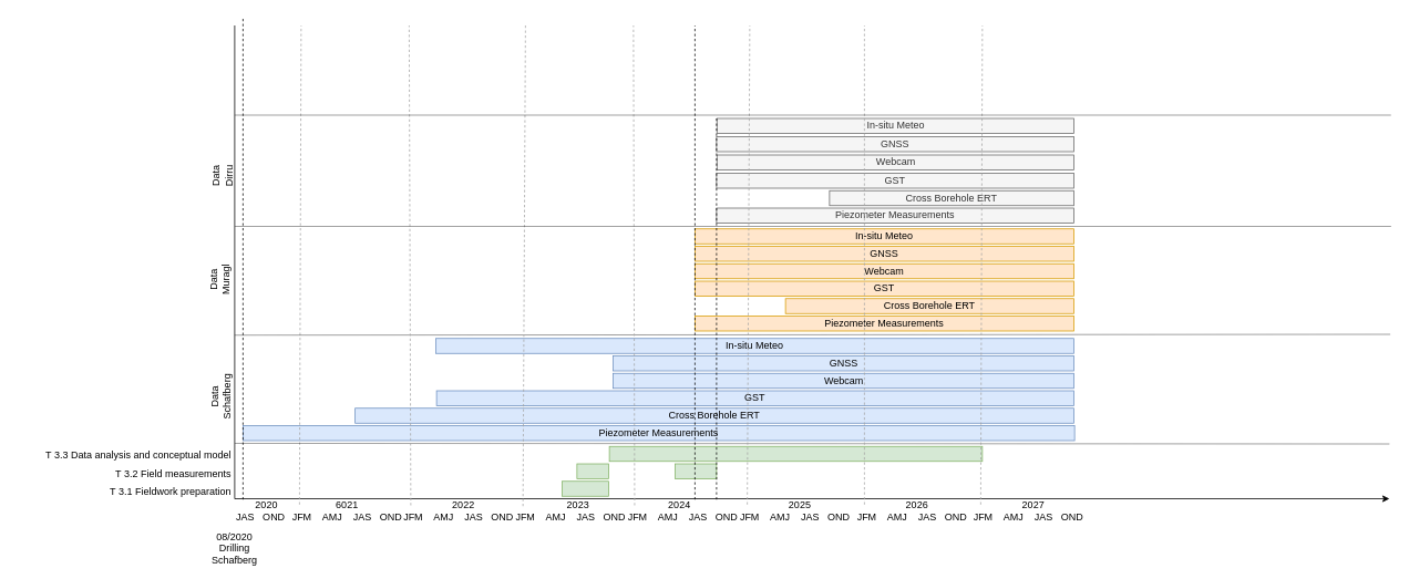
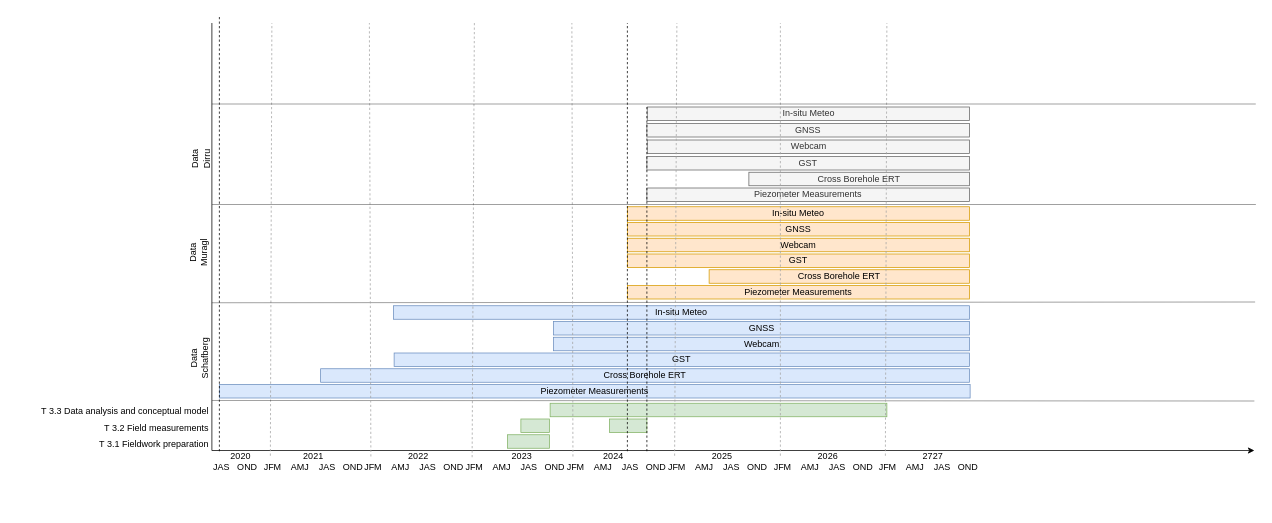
  <mxCell id="0" />
  <mxCell id="1" parent="0" />
  <mxCell id="2" value="Webcam" style="html=1;whiteSpace=wrap;fillColor=#ffe6cc;strokeColor=#d79b00;" parent="1" vertex="1"><mxGeometry x="836" y="317" width="456" height="18" as="geometry" /></mxCell>
  <mxCell id="3" value="GNSS" style="html=1;whiteSpace=wrap;fillColor=#ffe6cc;strokeColor=#d79b00;" parent="1" vertex="1"><mxGeometry x="836" y="296" width="456" height="18" as="geometry" /></mxCell>
  <mxCell id="4" value="In-situ Meteo" style="html=1;whiteSpace=wrap;fillColor=#ffe6cc;strokeColor=#d79b00;" parent="1" vertex="1"><mxGeometry x="836" y="275" width="456" height="18" as="geometry" /></mxCell>
  <mxCell id="5" value="Piezometer Measurements" style="html=1;whiteSpace=wrap;fillColor=#ffe6cc;strokeColor=#d79b00;" parent="1" vertex="1"><mxGeometry x="836" y="380" width="456" height="18" as="geometry" /></mxCell>
  <mxCell id="6" value="Cross Borehole ERT" style="html=1;whiteSpace=wrap;fillColor=#ffe6cc;strokeColor=#d79b00;" parent="1" vertex="1"><mxGeometry x="945" y="359" width="347" height="18" as="geometry" /></mxCell>
  <mxCell id="7" value="GST" style="html=1;whiteSpace=wrap;fillColor=#ffe6cc;strokeColor=#d79b00;" parent="1" vertex="1"><mxGeometry x="836" y="338" width="456" height="18" as="geometry" /></mxCell>
  <mxCell id="8" value="Webcam" style="html=1;whiteSpace=wrap;fillColor=#f5f5f5;strokeColor=#666666;fontColor=#333333;" parent="1" vertex="1"><mxGeometry x="862.5" y="186" width="429.5" height="18" as="geometry" /></mxCell>
  <mxCell id="9" value="GNSS" style="html=1;whiteSpace=wrap;fillColor=#f5f5f5;strokeColor=#666666;fontColor=#333333;" parent="1" vertex="1"><mxGeometry x="862" y="164" width="430" height="18" as="geometry" /></mxCell>
  <mxCell id="10" value="In-situ Meteo" style="html=1;whiteSpace=wrap;fillColor=#f5f5f5;strokeColor=#666666;fontColor=#333333;" parent="1" vertex="1"><mxGeometry x="862.5" y="142" width="429.5" height="18" as="geometry" /></mxCell>
  <mxCell id="11" value="Piezometer Measurements" style="html=1;whiteSpace=wrap;fillColor=#f5f5f5;strokeColor=#666666;fontColor=#333333;" parent="1" vertex="1"><mxGeometry x="862" y="250" width="430" height="18" as="geometry" /></mxCell>
  <mxCell id="12" value="Cross Borehole ERT" style="html=1;whiteSpace=wrap;fillColor=#f5f5f5;strokeColor=#666666;fontColor=#333333;" parent="1" vertex="1"><mxGeometry x="998" y="229" width="294" height="18" as="geometry" /></mxCell>
  <mxCell id="13" value="GST" style="html=1;whiteSpace=wrap;fillColor=#f5f5f5;strokeColor=#666666;fontColor=#333333;" parent="1" vertex="1"><mxGeometry x="862" y="208" width="430" height="18" as="geometry" /></mxCell>
  <mxCell id="14" value="Webcam" style="html=1;whiteSpace=wrap;fillColor=#dae8fc;strokeColor=#6c8ebf;" parent="1" vertex="1"><mxGeometry x="737.5" y="449" width="554.5" height="18" as="geometry" /></mxCell>
  <mxCell id="15" value="GNSS" style="html=1;whiteSpace=wrap;fillColor=#dae8fc;strokeColor=#6c8ebf;" parent="1" vertex="1"><mxGeometry x="737.5" y="428" width="554.5" height="18" as="geometry" /></mxCell>
  <mxCell id="16" value="In-situ Meteo" style="html=1;whiteSpace=wrap;fillColor=#dae8fc;strokeColor=#6c8ebf;" parent="1" vertex="1"><mxGeometry x="524" y="407" width="768" height="18" as="geometry" /></mxCell>
  <mxCell id="17" value="Piezometer Measurements" style="html=1;whiteSpace=wrap;fillColor=#dae8fc;strokeColor=#6c8ebf;" parent="1" vertex="1"><mxGeometry x="292" y="512" width="1001" height="18" as="geometry" /></mxCell>
  <mxCell id="18" value="Cross Borehole ERT" style="html=1;whiteSpace=wrap;fillColor=#dae8fc;strokeColor=#6c8ebf;" parent="1" vertex="1"><mxGeometry x="427" y="491" width="865" height="18" as="geometry" /></mxCell>
  <mxCell id="19" value="GST" style="html=1;whiteSpace=wrap;fillColor=#dae8fc;strokeColor=#6c8ebf;" parent="1" vertex="1"><mxGeometry x="525" y="470" width="767" height="18" as="geometry" /></mxCell>
  <mxCell id="20" value="" style="html=1;whiteSpace=wrap;fillColor=#d5e8d4;strokeColor=#82b366;" parent="1" vertex="1"><mxGeometry x="733" y="537" width="449" height="18" as="geometry" /></mxCell>
  <mxCell id="21" value="" style="endArrow=classic;html=1;rounded=0;" parent="1" edge="1"><mxGeometry width="50" height="50" relative="1" as="geometry"><mxPoint x="282" y="600" as="sourcePoint" /><mxPoint x="1672" y="600" as="targetPoint" /></mxGeometry></mxCell>
  <mxCell id="22" value="" style="html=1;whiteSpace=wrap;fillColor=#d5e8d4;strokeColor=#82b366;" parent="1" vertex="1"><mxGeometry x="694" y="558" width="38" height="18" as="geometry" /></mxCell>
  <mxCell id="23" value="" style="line;strokeWidth=1;html=1;direction=south;" parent="1" vertex="1"><mxGeometry x="277" y="30" width="10" height="570" as="geometry" /></mxCell>
  <mxCell id="24" value="" style="endArrow=none;dashed=1;html=1;rounded=0;" parent="1" edge="1"><mxGeometry width="50" height="50" relative="1" as="geometry"><mxPoint x="292" y="601" as="sourcePoint" /><mxPoint x="292" y="20" as="targetPoint" /></mxGeometry></mxCell>
- <mxCell id="25" value="&lt;div&gt;08/2020&lt;/div&gt;&lt;div&gt;Drilling Schafberg&lt;br&gt;&lt;/div&gt;" style="text;html=1;strokeColor=none;fillColor=none;align=center;verticalAlign=middle;whiteSpace=wrap;rounded=0;" parent="1" vertex="1"><mxGeometry x="252" y="645" width="60" height="30" as="geometry" /></mxCell>
  <mxCell id="26" value="" style="endArrow=none;dashed=1;html=1;rounded=0;strokeColor=#A3A3A3;" parent="1" edge="1"><mxGeometry width="50" height="50" relative="1" as="geometry"><mxPoint x="360" y="607" as="sourcePoint" /><mxPoint x="362" y="30" as="targetPoint" /></mxGeometry></mxCell>
  <mxCell id="27" value="" style="endArrow=none;html=1;rounded=0;exitX=0.554;exitY=0.271;exitDx=0;exitDy=0;exitPerimeter=0;strokeWidth=0.5;" parent="1" edge="1"><mxGeometry width="50" height="50" relative="1" as="geometry"><mxPoint x="282.29" y="533.3" as="sourcePoint" /><mxPoint x="1672" y="534" as="targetPoint" /></mxGeometry></mxCell>
  <mxCell id="28" value="" style="endArrow=none;html=1;rounded=0;exitX=0.554;exitY=0.271;exitDx=0;exitDy=0;exitPerimeter=0;strokeWidth=0.5;" parent="1" edge="1"><mxGeometry width="50" height="50" relative="1" as="geometry"><mxPoint x="282" y="403" as="sourcePoint" /><mxPoint x="1673" y="402" as="targetPoint" /></mxGeometry></mxCell>
  <mxCell id="29" value="&lt;div&gt;Data Schafberg&lt;/div&gt;" style="text;html=1;strokeColor=none;fillColor=none;align=center;verticalAlign=middle;whiteSpace=wrap;rounded=0;rotation=270;" parent="1" vertex="1"><mxGeometry x="235" y="462" width="60" height="30" as="geometry" /></mxCell>
  <mxCell id="30" value="JAS &amp;nbsp; OND" style="text;html=1;align=center;verticalAlign=middle;resizable=0;points=[];autosize=1;strokeColor=none;fillColor=none;" parent="1" vertex="1"><mxGeometry x="273" y="607" width="80" height="30" as="geometry" /></mxCell>
  <mxCell id="31" value="JFM&amp;nbsp;&amp;nbsp;&amp;nbsp; AMJ &amp;nbsp;&amp;nbsp; JAS &amp;nbsp; OND" style="text;html=1;align=center;verticalAlign=middle;resizable=0;points=[];autosize=1;strokeColor=none;fillColor=none;" parent="1" vertex="1"><mxGeometry x="342" y="607" width="150" height="30" as="geometry" /></mxCell>
  <mxCell id="32" value="JFM&amp;nbsp;&amp;nbsp;&amp;nbsp; AMJ &amp;nbsp;&amp;nbsp; JAS &amp;nbsp; OND" style="text;html=1;align=center;verticalAlign=middle;resizable=0;points=[];autosize=1;strokeColor=none;fillColor=none;" parent="1" vertex="1"><mxGeometry x="476" y="607" width="150" height="30" as="geometry" /></mxCell>
  <mxCell id="33" value="JFM&amp;nbsp;&amp;nbsp;&amp;nbsp; AMJ &amp;nbsp;&amp;nbsp; JAS &amp;nbsp; OND" style="text;html=1;align=center;verticalAlign=middle;resizable=0;points=[];autosize=1;strokeColor=none;fillColor=none;" parent="1" vertex="1"><mxGeometry x="611" y="607" width="150" height="30" as="geometry" /></mxCell>
  <mxCell id="34" value="" style="endArrow=none;dashed=1;html=1;rounded=0;strokeColor=#A3A3A3;" parent="1" edge="1"><mxGeometry width="50" height="50" relative="1" as="geometry"><mxPoint x="494" y="608" as="sourcePoint" /><mxPoint x="492" y="30" as="targetPoint" /></mxGeometry></mxCell>
  <mxCell id="35" value="" style="endArrow=none;dashed=1;html=1;rounded=0;strokeColor=#A3A3A3;" parent="1" edge="1"><mxGeometry width="50" height="50" relative="1" as="geometry"><mxPoint x="629" y="609" as="sourcePoint" /><mxPoint x="632" y="30" as="targetPoint" /></mxGeometry></mxCell>
  <mxCell id="36" value="JFM&amp;nbsp;&amp;nbsp;&amp;nbsp; AMJ &amp;nbsp;&amp;nbsp; JAS &amp;nbsp; OND" style="text;html=1;align=center;verticalAlign=middle;resizable=0;points=[];autosize=1;strokeColor=none;fillColor=none;" parent="1" vertex="1"><mxGeometry x="746" y="607" width="150" height="30" as="geometry" /></mxCell>
  <mxCell id="37" value="2020" style="text;html=1;align=center;verticalAlign=middle;resizable=0;points=[];autosize=1;strokeColor=none;fillColor=none;" parent="1" vertex="1"><mxGeometry x="295" y="593" width="50" height="30" as="geometry" /></mxCell>
- <mxCell id="38" value="6021" style="text;html=1;align=center;verticalAlign=middle;resizable=0;points=[];autosize=1;strokeColor=none;fillColor=none;" parent="1" vertex="1"><mxGeometry x="392" y="593" width="50" height="30" as="geometry" /></mxCell>
+ <mxCell id="38" value="2021" style="text;html=1;align=center;verticalAlign=middle;resizable=0;points=[];autosize=1;strokeColor=none;fillColor=none;" parent="1" vertex="1"><mxGeometry x="392" y="593" width="50" height="30" as="geometry" /></mxCell>
  <mxCell id="39" value="2022" style="text;html=1;align=center;verticalAlign=middle;resizable=0;points=[];autosize=1;strokeColor=none;fillColor=none;" parent="1" vertex="1"><mxGeometry x="532" y="593" width="50" height="30" as="geometry" /></mxCell>
  <mxCell id="40" value="2023" style="text;html=1;align=center;verticalAlign=middle;resizable=0;points=[];autosize=1;strokeColor=none;fillColor=none;" parent="1" vertex="1"><mxGeometry x="670" y="593" width="50" height="30" as="geometry" /></mxCell>
  <mxCell id="41" value="2024" style="text;html=1;align=center;verticalAlign=middle;resizable=0;points=[];autosize=1;strokeColor=none;fillColor=none;" parent="1" vertex="1"><mxGeometry x="792" y="593" width="50" height="30" as="geometry" /></mxCell>
  <mxCell id="42" value="2025" style="text;html=1;align=center;verticalAlign=middle;resizable=0;points=[];autosize=1;strokeColor=none;fillColor=none;" parent="1" vertex="1"><mxGeometry x="937" y="593" width="50" height="30" as="geometry" /></mxCell>
  <mxCell id="43" value="JFM&amp;nbsp;&amp;nbsp;&amp;nbsp; AMJ &amp;nbsp;&amp;nbsp; JAS &amp;nbsp; OND" style="text;html=1;align=center;verticalAlign=middle;resizable=0;points=[];autosize=1;strokeColor=none;fillColor=none;" parent="1" vertex="1"><mxGeometry x="881" y="607" width="150" height="30" as="geometry" /></mxCell>
  <mxCell id="44" value="" style="endArrow=none;dashed=1;html=1;rounded=0;strokeColor=#A3A3A3;" parent="1" edge="1"><mxGeometry width="50" height="50" relative="1" as="geometry"><mxPoint x="899" y="607" as="sourcePoint" /><mxPoint x="902" y="30" as="targetPoint" /></mxGeometry></mxCell>
  <mxCell id="45" value="T 3.1 Fieldwork preparation" style="text;whiteSpace=wrap;html=1;align=right;" parent="1" vertex="1"><mxGeometry x="100" y="578" width="180" height="40" as="geometry" /></mxCell>
  <mxCell id="46" value="" style="html=1;whiteSpace=wrap;fillColor=#d5e8d4;strokeColor=#82b366;" parent="1" vertex="1"><mxGeometry x="812" y="558" width="50" height="18" as="geometry" /></mxCell>
  <mxCell id="47" value="T 3.3 Data analysis and conceptual model" style="text;whiteSpace=wrap;html=1;align=right;" parent="1" vertex="1"><mxGeometry x="20" y="534" width="260" height="40" as="geometry" /></mxCell>
  <mxCell id="48" value="T 3.2 Field measurements" style="text;whiteSpace=wrap;html=1;align=right;" parent="1" vertex="1"><mxGeometry x="100" y="557" width="180" height="35" as="geometry" /></mxCell>
  <mxCell id="49" value="" style="html=1;whiteSpace=wrap;fillColor=#d5e8d4;strokeColor=#82b366;" parent="1" vertex="1"><mxGeometry x="676" y="579" width="56" height="18" as="geometry" /></mxCell>
  <mxCell id="50" value="" style="endArrow=none;dashed=1;html=1;rounded=0;" parent="1" edge="1"><mxGeometry width="50" height="50" relative="1" as="geometry"><mxPoint x="836" y="601" as="sourcePoint" /><mxPoint x="836" y="30" as="targetPoint" /></mxGeometry></mxCell>
  <mxCell id="51" value="" style="endArrow=none;dashed=1;html=1;rounded=0;strokeColor=#A3A3A3;" parent="1" edge="1"><mxGeometry width="50" height="50" relative="1" as="geometry"><mxPoint x="763.41" y="608" as="sourcePoint" /><mxPoint x="762" y="30" as="targetPoint" /></mxGeometry></mxCell>
  <mxCell id="52" value="2026" style="text;html=1;align=center;verticalAlign=middle;resizable=0;points=[];autosize=1;strokeColor=none;fillColor=none;" parent="1" vertex="1"><mxGeometry x="1078" y="593" width="50" height="30" as="geometry" /></mxCell>
  <mxCell id="53" value="JFM&amp;nbsp;&amp;nbsp;&amp;nbsp; AMJ &amp;nbsp;&amp;nbsp; JAS &amp;nbsp; OND" style="text;html=1;align=center;verticalAlign=middle;resizable=0;points=[];autosize=1;strokeColor=none;fillColor=none;" parent="1" vertex="1"><mxGeometry x="1022" y="607" width="150" height="30" as="geometry" /></mxCell>
  <mxCell id="54" value="" style="endArrow=none;dashed=1;html=1;rounded=0;strokeColor=#A3A3A3;" parent="1" edge="1"><mxGeometry width="50" height="50" relative="1" as="geometry"><mxPoint x="1040" y="607" as="sourcePoint" /><mxPoint x="1040" y="30" as="targetPoint" /></mxGeometry></mxCell>
- <mxCell id="55" value="2027" style="text;html=1;align=center;verticalAlign=middle;resizable=0;points=[];autosize=1;strokeColor=none;fillColor=none;" parent="1" vertex="1"><mxGeometry x="1218" y="593" width="50" height="30" as="geometry" /></mxCell>
+ <mxCell id="55" value="2727" style="text;html=1;align=center;verticalAlign=middle;resizable=0;points=[];autosize=1;strokeColor=none;fillColor=none;" parent="1" vertex="1"><mxGeometry x="1218" y="593" width="50" height="30" as="geometry" /></mxCell>
  <mxCell id="56" value="JFM&amp;nbsp;&amp;nbsp;&amp;nbsp; AMJ &amp;nbsp;&amp;nbsp; JAS &amp;nbsp; OND" style="text;html=1;align=center;verticalAlign=middle;resizable=0;points=[];autosize=1;strokeColor=none;fillColor=none;" parent="1" vertex="1"><mxGeometry x="1162" y="607" width="150" height="30" as="geometry" /></mxCell>
  <mxCell id="57" value="" style="endArrow=none;dashed=1;html=1;rounded=0;strokeColor=#A3A3A3;" parent="1" edge="1"><mxGeometry width="50" height="50" relative="1" as="geometry"><mxPoint x="1180" y="607" as="sourcePoint" /><mxPoint x="1182" y="30" as="targetPoint" /></mxGeometry></mxCell>
  <mxCell id="58" value="" style="endArrow=none;html=1;rounded=0;exitX=0.554;exitY=0.271;exitDx=0;exitDy=0;exitPerimeter=0;strokeWidth=0.5;" parent="1" edge="1"><mxGeometry width="50" height="50" relative="1" as="geometry"><mxPoint x="282.29" y="272" as="sourcePoint" /><mxPoint x="1674" y="272" as="targetPoint" /></mxGeometry></mxCell>
  <mxCell id="59" value="&lt;div&gt;Data Muragl&lt;br&gt;&lt;/div&gt;" style="text;html=1;strokeColor=none;fillColor=none;align=center;verticalAlign=middle;whiteSpace=wrap;rounded=0;rotation=270;" parent="1" vertex="1"><mxGeometry x="234.29" y="321" width="60" height="30" as="geometry" /></mxCell>
  <mxCell id="60" value="" style="endArrow=none;dashed=1;html=1;rounded=0;" parent="1" edge="1"><mxGeometry width="50" height="50" relative="1" as="geometry"><mxPoint x="862" y="601" as="sourcePoint" /><mxPoint x="862" y="140" as="targetPoint" /></mxGeometry></mxCell>
  <mxCell id="61" value="" style="endArrow=none;html=1;rounded=0;exitX=0.554;exitY=0.271;exitDx=0;exitDy=0;exitPerimeter=0;strokeWidth=0.5;" parent="1" edge="1"><mxGeometry width="50" height="50" relative="1" as="geometry"><mxPoint x="282.15" y="138" as="sourcePoint" /><mxPoint x="1673.86" y="138" as="targetPoint" /></mxGeometry></mxCell>
  <mxCell id="62" value="&lt;div&gt;Data Dirru&lt;br&gt;&lt;/div&gt;" style="text;html=1;strokeColor=none;fillColor=none;align=center;verticalAlign=middle;whiteSpace=wrap;rounded=0;rotation=270;" parent="1" vertex="1"><mxGeometry x="239.73" y="196.58" width="54.85" height="30" as="geometry" /></mxCell>
